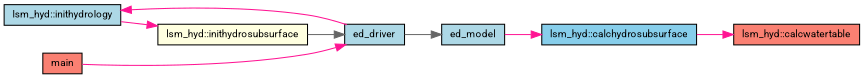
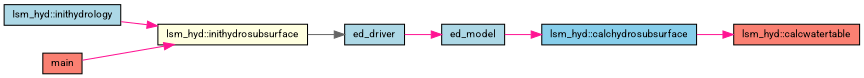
  digraph {
    fontname=Roboto
    rankdir=RL
    node [color=black fillcolor=lightblue fontname=Roboto fontsize=10 shape=record style=filled]
    edge [color=deeppink dir=back fontname=Roboto fontsize=10 labelfontname=Helvetica labelfontsize=10 style=solid]
    n1 [fillcolor=salmon fontcolor=black height=0.2 label="lsm_hyd::calcwatertable" width=0.4]
    n2 [fillcolor=skyblue height=0.2 label="lsm_hyd::calchydrosubsurface" width=0.4]
    n3 [height=0.2 label=ed_model width=0.4]
    n4 [fillcolor=lightyellow height=0.2 label="lsm_hyd::inithydrosubsurface" width=0.4]
    n5 [height=0.2 label="lsm_hyd::inithydrology" width=0.4]
    n6 [height=0.2 label=ed_driver width=0.4]
    n7 [fillcolor=salmon height=0.2 label=main width=0.4]
    n1 -> n2
    n2 -> n3
-   n3 -> n6 [color=gray40]
+   n3 -> n6
    n4 -> n5
-   n5 -> n6
    n6 -> n4 [color=gray40]
-   n6 -> n7
+   n4 -> n7
  }
